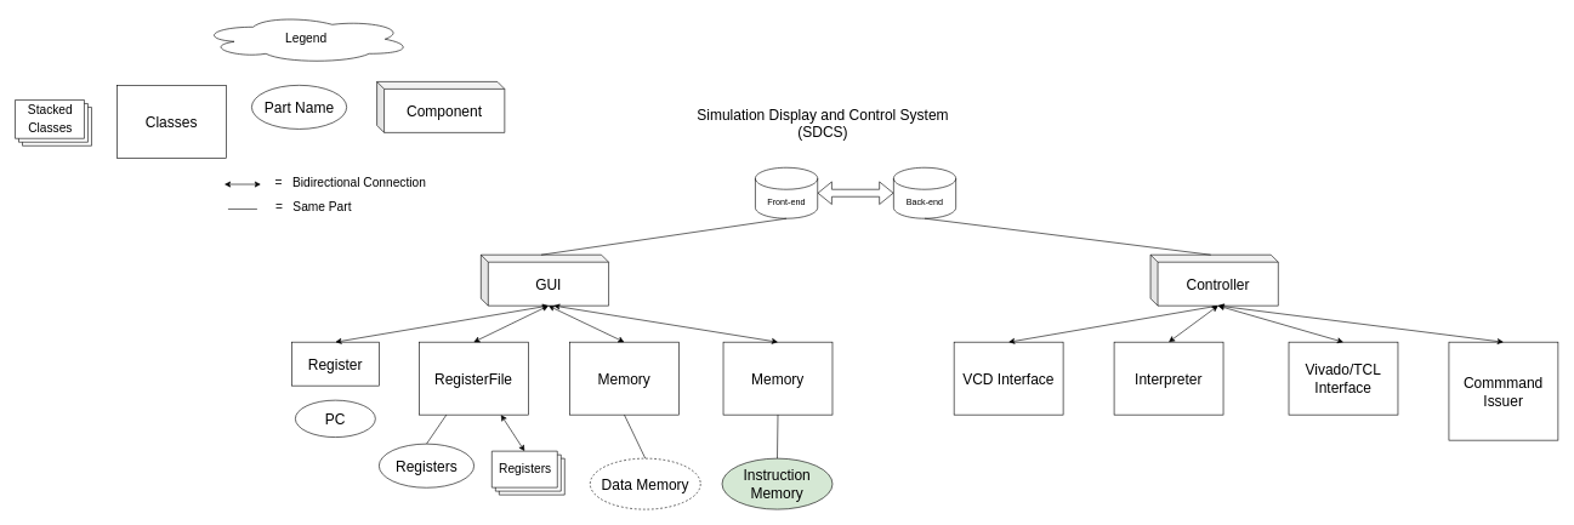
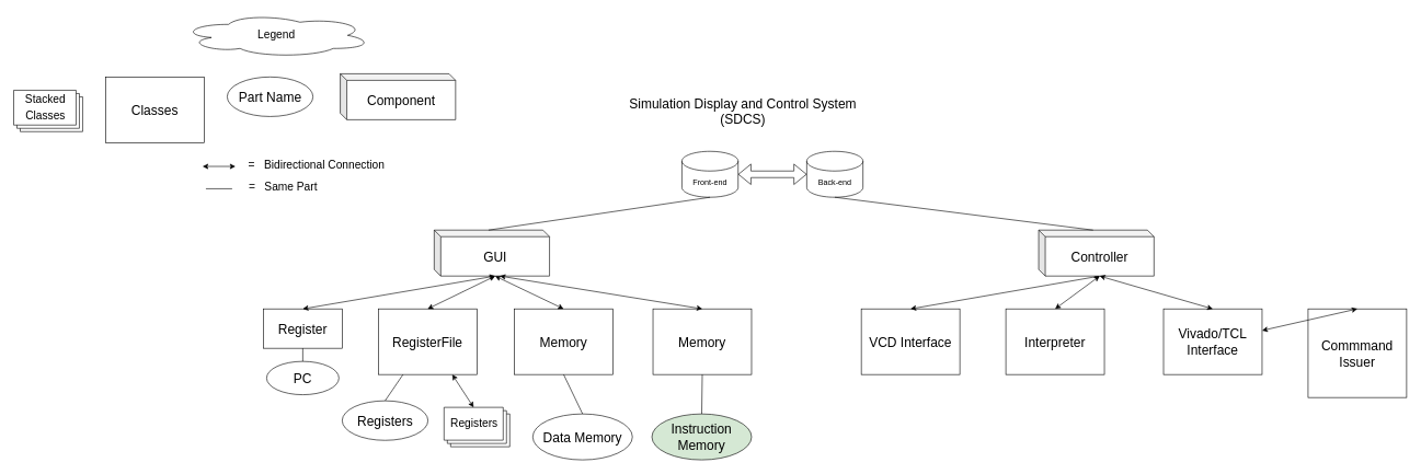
  <mxCell id="0" />
  <mxCell id="1" parent="0" />
  <mxCell id="2" value="Front-end" style="shape=cylinder3;whiteSpace=wrap;html=1;boundedLbl=1;backgroundOutline=1;size=15;" vertex="1" parent="1"><mxGeometry x="1037" y="230" width="85.56" height="70" as="geometry" /></mxCell>
  <mxCell id="3" value="Back-end" style="shape=cylinder3;whiteSpace=wrap;html=1;boundedLbl=1;backgroundOutline=1;size=15;" vertex="1" parent="1"><mxGeometry x="1227" y="230" width="85.56" height="70" as="geometry" /></mxCell>
  <mxCell id="4" value="" style="shape=flexArrow;endArrow=classic;startArrow=classic;html=1;entryX=0;entryY=0.5;entryDx=0;entryDy=0;entryPerimeter=0;exitX=1;exitY=0.5;exitDx=0;exitDy=0;exitPerimeter=0;" edge="1" parent="1" source="2" target="3"><mxGeometry width="100" height="100" relative="1" as="geometry"><mxPoint x="1347" y="510" as="sourcePoint" /><mxPoint x="1447" y="410" as="targetPoint" /></mxGeometry></mxCell>
  <mxCell id="5" value="Simulation Display and Control System (SDCS)" style="text;html=1;strokeColor=none;fillColor=none;align=center;verticalAlign=middle;whiteSpace=wrap;rounded=0;fontSize=20;" vertex="1" parent="1"><mxGeometry x="926" y="153.5" width="408" height="30" as="geometry" /></mxCell>
  <mxCell id="6" value="GUI" style="shape=cube;whiteSpace=wrap;html=1;boundedLbl=1;backgroundOutline=1;darkOpacity=0.05;darkOpacity2=0.1;fontSize=20;size=10;" vertex="1" parent="1"><mxGeometry x="660" y="350" width="175.5" height="70" as="geometry" /></mxCell>
  <mxCell id="7" value="" style="endArrow=none;html=1;fontSize=20;entryX=0.5;entryY=1;entryDx=0;entryDy=0;entryPerimeter=0;exitX=0;exitY=0;exitDx=82.75;exitDy=0;exitPerimeter=0;" edge="1" parent="1" source="6" target="2"><mxGeometry width="50" height="50" relative="1" as="geometry"><mxPoint x="900" y="360" as="sourcePoint" /><mxPoint x="950" y="310" as="targetPoint" /></mxGeometry></mxCell>
  <mxCell id="8" value="Register" style="rounded=0;whiteSpace=wrap;html=1;fontSize=20;" vertex="1" parent="1"><mxGeometry x="400" y="470" width="120" height="60" as="geometry" /></mxCell>
  <mxCell id="9" value="PC" style="ellipse;whiteSpace=wrap;html=1;fontSize=20;" vertex="1" parent="1"><mxGeometry x="405" y="550" width="110" height="50.77" as="geometry" /></mxCell>
+ <mxCell id="10" value="" style="endArrow=none;html=1;fontSize=20;exitX=0.5;exitY=0;exitDx=0;exitDy=0;entryX=0.5;entryY=1;entryDx=0;entryDy=0;" edge="1" parent="1" source="9" target="8"><mxGeometry width="50" height="50" relative="1" as="geometry"><mxPoint x="775" y="510" as="sourcePoint" /><mxPoint x="825" y="460" as="targetPoint" /></mxGeometry></mxCell>
  <mxCell id="11" value="" style="endArrow=classic;startArrow=classic;html=1;fontSize=20;exitX=0.5;exitY=0;exitDx=0;exitDy=0;entryX=0;entryY=0;entryDx=92.75;entryDy=70;entryPerimeter=0;" edge="1" parent="1" source="8" target="6"><mxGeometry width="50" height="50" relative="1" as="geometry"><mxPoint x="940" y="600" as="sourcePoint" /><mxPoint x="990" y="550" as="targetPoint" /></mxGeometry></mxCell>
  <mxCell id="12" value="RegisterFile" style="rounded=0;whiteSpace=wrap;html=1;fontSize=20;" vertex="1" parent="1"><mxGeometry x="575" y="470" width="150" height="100" as="geometry" /></mxCell>
  <mxCell id="13" value="" style="endArrow=classic;startArrow=classic;html=1;fontSize=20;entryX=0;entryY=0;entryDx=92.75;entryDy=70;entryPerimeter=0;exitX=0.5;exitY=0;exitDx=0;exitDy=0;" edge="1" parent="1" source="12" target="6"><mxGeometry width="50" height="50" relative="1" as="geometry"><mxPoint x="820" y="510" as="sourcePoint" /><mxPoint x="870" y="460" as="targetPoint" /></mxGeometry></mxCell>
  <mxCell id="14" value="Registers" style="ellipse;whiteSpace=wrap;html=1;fontSize=20;" vertex="1" parent="1"><mxGeometry x="520" y="610" width="130.5" height="60.23" as="geometry" /></mxCell>
  <mxCell id="15" value="" style="endArrow=none;html=1;fontSize=20;exitX=0.5;exitY=0;exitDx=0;exitDy=0;entryX=0.25;entryY=1;entryDx=0;entryDy=0;" edge="1" parent="1" source="14" target="12"><mxGeometry width="50" height="50" relative="1" as="geometry"><mxPoint x="905" y="690" as="sourcePoint" /><mxPoint x="955" y="640" as="targetPoint" /></mxGeometry></mxCell>
  <mxCell id="16" value="&lt;font style=&quot;font-size: 17px;&quot;&gt;Registers&lt;br&gt;&amp;nbsp;&lt;/font&gt;" style="verticalLabelPosition=middle;verticalAlign=middle;html=1;shape=mxgraph.basic.layered_rect;dx=10;outlineConnect=0;whiteSpace=wrap;fontSize=20;labelPosition=center;align=center;spacingTop=9;spacingBottom=0;spacingRight=8;" vertex="1" parent="1"><mxGeometry x="675" y="620" width="100" height="60" as="geometry" /></mxCell>
  <mxCell id="17" value="" style="endArrow=classic;startArrow=classic;html=1;fontSize=17;exitX=0.75;exitY=1;exitDx=0;exitDy=0;entryX=0;entryY=0;entryDx=45;entryDy=0;entryPerimeter=0;" edge="1" parent="1" source="12" target="16"><mxGeometry width="50" height="50" relative="1" as="geometry"><mxPoint x="835" y="640" as="sourcePoint" /><mxPoint x="885" y="590" as="targetPoint" /></mxGeometry></mxCell>
  <mxCell id="18" value="Memory" style="rounded=0;whiteSpace=wrap;html=1;fontSize=20;" vertex="1" parent="1"><mxGeometry x="782" y="470" width="150" height="100" as="geometry" /></mxCell>
  <mxCell id="19" value="" style="endArrow=classic;startArrow=classic;html=1;fontSize=17;exitX=0;exitY=0;exitDx=92.75;exitDy=70;exitPerimeter=0;entryX=0.5;entryY=0;entryDx=0;entryDy=0;" edge="1" parent="1" source="6" target="18"><mxGeometry width="50" height="50" relative="1" as="geometry"><mxPoint x="880" y="530" as="sourcePoint" /><mxPoint x="930" y="480" as="targetPoint" /></mxGeometry></mxCell>
  <mxCell id="20" value="Classes" style="rounded=0;whiteSpace=wrap;html=1;fontSize=20;" vertex="1" parent="1"><mxGeometry x="160" y="117" width="150" height="100" as="geometry" /></mxCell>
  <mxCell id="21" value="Part Name" style="ellipse;whiteSpace=wrap;html=1;fontSize=20;" vertex="1" parent="1"><mxGeometry x="345" y="116.77" width="130.5" height="60.23" as="geometry" /></mxCell>
  <mxCell id="22" value="Memory" style="rounded=0;whiteSpace=wrap;html=1;fontSize=20;" vertex="1" parent="1"><mxGeometry x="993" y="470" width="150" height="100" as="geometry" /></mxCell>
  <mxCell id="23" value="" style="endArrow=classic;startArrow=classic;html=1;fontSize=17;entryX=0.5;entryY=0;entryDx=0;entryDy=0;" edge="1" parent="1" target="22"><mxGeometry width="50" height="50" relative="1" as="geometry"><mxPoint x="760" y="420" as="sourcePoint" /><mxPoint x="930" y="450" as="targetPoint" /></mxGeometry></mxCell>
  <mxCell id="24" value="" style="endArrow=classic;startArrow=classic;html=1;fontSize=17;" edge="1" parent="1"><mxGeometry width="50" height="50" relative="1" as="geometry"><mxPoint x="307.53" y="253" as="sourcePoint" /><mxPoint x="357.53" y="253" as="targetPoint" /></mxGeometry></mxCell>
  <mxCell id="25" value="=&amp;nbsp; &amp;nbsp;Bidirectional Connection" style="text;html=1;strokeColor=none;fillColor=none;align=center;verticalAlign=middle;whiteSpace=wrap;rounded=0;fontSize=17;" vertex="1" parent="1"><mxGeometry x="350.53" y="237" width="260" height="30" as="geometry" /></mxCell>
  <mxCell id="26" value="" style="endArrow=none;html=1;fontSize=17;" edge="1" parent="1"><mxGeometry width="50" height="50" relative="1" as="geometry"><mxPoint x="352.53" y="287" as="sourcePoint" /><mxPoint x="312.53" y="287" as="targetPoint" /></mxGeometry></mxCell>
  <mxCell id="27" value="=&amp;nbsp; &amp;nbsp;Same Part" style="text;html=1;strokeColor=none;fillColor=none;align=left;verticalAlign=middle;whiteSpace=wrap;rounded=0;fontSize=17;" vertex="1" parent="1"><mxGeometry x="375.53" y="270" width="204.47" height="30" as="geometry" /></mxCell>
- <mxCell id="28" value="Data Memory" style="ellipse;whiteSpace=wrap;html=1;fontSize=20;dashed=1;" vertex="1" parent="1"><mxGeometry x="810" y="630" width="151.67" height="70" as="geometry" /></mxCell>
+ <mxCell id="28" value="Data Memory" style="ellipse;whiteSpace=wrap;html=1;fontSize=20;" vertex="1" parent="1"><mxGeometry x="810" y="630" width="151.67" height="70" as="geometry" /></mxCell>
  <mxCell id="29" value="Instruction Memory" style="ellipse;whiteSpace=wrap;html=1;fontSize=20;fillColor=#d5e8d4;" vertex="1" parent="1"><mxGeometry x="991.33" y="630" width="151.67" height="70" as="geometry" /></mxCell>
  <mxCell id="30" value="" style="endArrow=none;html=1;fontSize=17;exitX=0.5;exitY=0;exitDx=0;exitDy=0;entryX=0.5;entryY=1;entryDx=0;entryDy=0;" edge="1" parent="1" source="28" target="18"><mxGeometry width="50" height="50" relative="1" as="geometry"><mxPoint x="880" y="650" as="sourcePoint" /><mxPoint x="930" y="600" as="targetPoint" /></mxGeometry></mxCell>
  <mxCell id="31" value="" style="endArrow=none;html=1;fontSize=17;entryX=0.5;entryY=1;entryDx=0;entryDy=0;exitX=0.5;exitY=0;exitDx=0;exitDy=0;" edge="1" parent="1" source="29" target="22"><mxGeometry width="50" height="50" relative="1" as="geometry"><mxPoint x="880" y="650" as="sourcePoint" /><mxPoint x="930" y="600" as="targetPoint" /></mxGeometry></mxCell>
  <mxCell id="32" value="VCD Interface" style="rounded=0;whiteSpace=wrap;html=1;fontSize=20;" vertex="1" parent="1"><mxGeometry x="1310" y="470" width="150" height="100" as="geometry" /></mxCell>
  <mxCell id="33" value="" style="endArrow=diamond;startArrow=classic;html=1;fontSize=17;exitX=0.5;exitY=0;exitDx=0;exitDy=0;entryX=0;entryY=0;entryDx=92.75;entryDy=70;entryPerimeter=0;" edge="1" parent="1" source="32" target="34"><mxGeometry width="50" height="50" relative="1" as="geometry"><mxPoint x="1250" y="430" as="sourcePoint" /><mxPoint x="1340" y="370" as="targetPoint" /></mxGeometry></mxCell>
  <mxCell id="34" value="Controller" style="shape=cube;whiteSpace=wrap;html=1;boundedLbl=1;backgroundOutline=1;darkOpacity=0.05;darkOpacity2=0.1;fontSize=20;size=10;" vertex="1" parent="1"><mxGeometry x="1580" y="350" width="175.5" height="70" as="geometry" /></mxCell>
  <mxCell id="35" value="Component" style="shape=cube;whiteSpace=wrap;html=1;boundedLbl=1;backgroundOutline=1;darkOpacity=0.05;darkOpacity2=0.1;fontSize=20;size=10;" vertex="1" parent="1"><mxGeometry x="517.06" y="111.89" width="175.5" height="70" as="geometry" /></mxCell>
  <mxCell id="36" value="Legend" style="ellipse;shape=cloud;whiteSpace=wrap;html=1;fontSize=17;" vertex="1" parent="1"><mxGeometry x="274.65" y="20" width="289.75" height="66.67" as="geometry" /></mxCell>
  <mxCell id="37" value="" style="endArrow=none;html=1;fontSize=17;entryX=0.5;entryY=1;entryDx=0;entryDy=0;entryPerimeter=0;exitX=0;exitY=0;exitDx=82.75;exitDy=0;exitPerimeter=0;" edge="1" parent="1" source="34" target="3"><mxGeometry width="50" height="50" relative="1" as="geometry"><mxPoint x="1250" y="480" as="sourcePoint" /><mxPoint x="1300" y="430" as="targetPoint" /></mxGeometry></mxCell>
  <mxCell id="38" value="Vivado/TCL&lt;br&gt;Interface" style="rounded=0;whiteSpace=wrap;html=1;fontSize=20;" vertex="1" parent="1"><mxGeometry x="1770" y="470" width="150" height="100" as="geometry" /></mxCell>
  <mxCell id="39" value="" style="endArrow=classic;startArrow=classic;html=1;fontSize=17;exitX=0.5;exitY=0;exitDx=0;exitDy=0;entryX=0;entryY=0;entryDx=92.75;entryDy=70;entryPerimeter=0;" edge="1" parent="1" source="38" target="34"><mxGeometry width="50" height="50" relative="1" as="geometry"><mxPoint x="1580" y="530" as="sourcePoint" /><mxPoint x="1630" y="480" as="targetPoint" /></mxGeometry></mxCell>
  <mxCell id="40" value="Interpreter" style="rounded=0;whiteSpace=wrap;html=1;fontSize=20;" vertex="1" parent="1"><mxGeometry x="1530" y="470" width="150" height="100" as="geometry" /></mxCell>
  <mxCell id="41" value="" style="endArrow=classic;startArrow=classic;html=1;fontSize=17;exitX=0.5;exitY=0;exitDx=0;exitDy=0;entryX=0;entryY=0;entryDx=92.75;entryDy=70;entryPerimeter=0;" edge="1" parent="1" source="40" target="34"><mxGeometry width="50" height="50" relative="1" as="geometry"><mxPoint x="1400" y="560" as="sourcePoint" /><mxPoint x="1450" y="510" as="targetPoint" /></mxGeometry></mxCell>
  <mxCell id="42" value="&lt;span style=&quot;font-size: 17px;&quot;&gt;Stacked Classes&lt;/span&gt;" style="verticalLabelPosition=middle;verticalAlign=middle;html=1;shape=mxgraph.basic.layered_rect;dx=10;outlineConnect=0;whiteSpace=wrap;fontSize=20;labelPosition=center;align=center;spacingTop=-13;spacingBottom=0;spacingRight=8;" vertex="1" parent="1"><mxGeometry x="20" y="137" width="105" height="63" as="geometry" /></mxCell>
  <mxCell id="43" value="Commmand Issuer" style="rounded=0;whiteSpace=wrap;html=1;fontSize=20;" vertex="1" parent="1"><mxGeometry x="1990" y="470" width="150" height="135" as="geometry" /></mxCell>
- <mxCell id="44" value="" style="endArrow=classic;startArrow=classic;html=1;fontSize=17;exitX=0.5;exitY=0;exitDx=0;exitDy=0;entryX=0;entryY=0;entryDx=92.75;entryDy=70;entryPerimeter=0;" edge="1" parent="1" source="43" target="34"><mxGeometry width="50" height="50" relative="1" as="geometry"><mxPoint x="1540" y="510" as="sourcePoint" /><mxPoint x="1590" y="460" as="targetPoint" /></mxGeometry></mxCell>
+ <mxCell id="44" value="" style="endArrow=classic;startArrow=classic;html=1;fontSize=17;exitX=0.5;exitY=0;exitDx=0;exitDy=0;" edge="1" parent="1" source="43" target="38"><mxGeometry width="50" height="50" relative="1" as="geometry"><mxPoint x="1540" y="510" as="sourcePoint" /><mxPoint x="1590" y="460" as="targetPoint" /></mxGeometry></mxCell>
